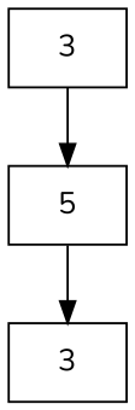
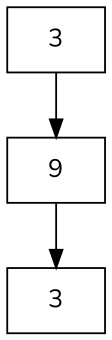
  digraph {
    fontname=Nunito
    node [shape=box fontname=Nunito]
    edge [fontname=Nunito]
    n1 [label=3]
-   n2 [label=5]
+   n2 [label=9]
    n3 [label=3]
    n1 -> n2
    n2 -> n3
  }
